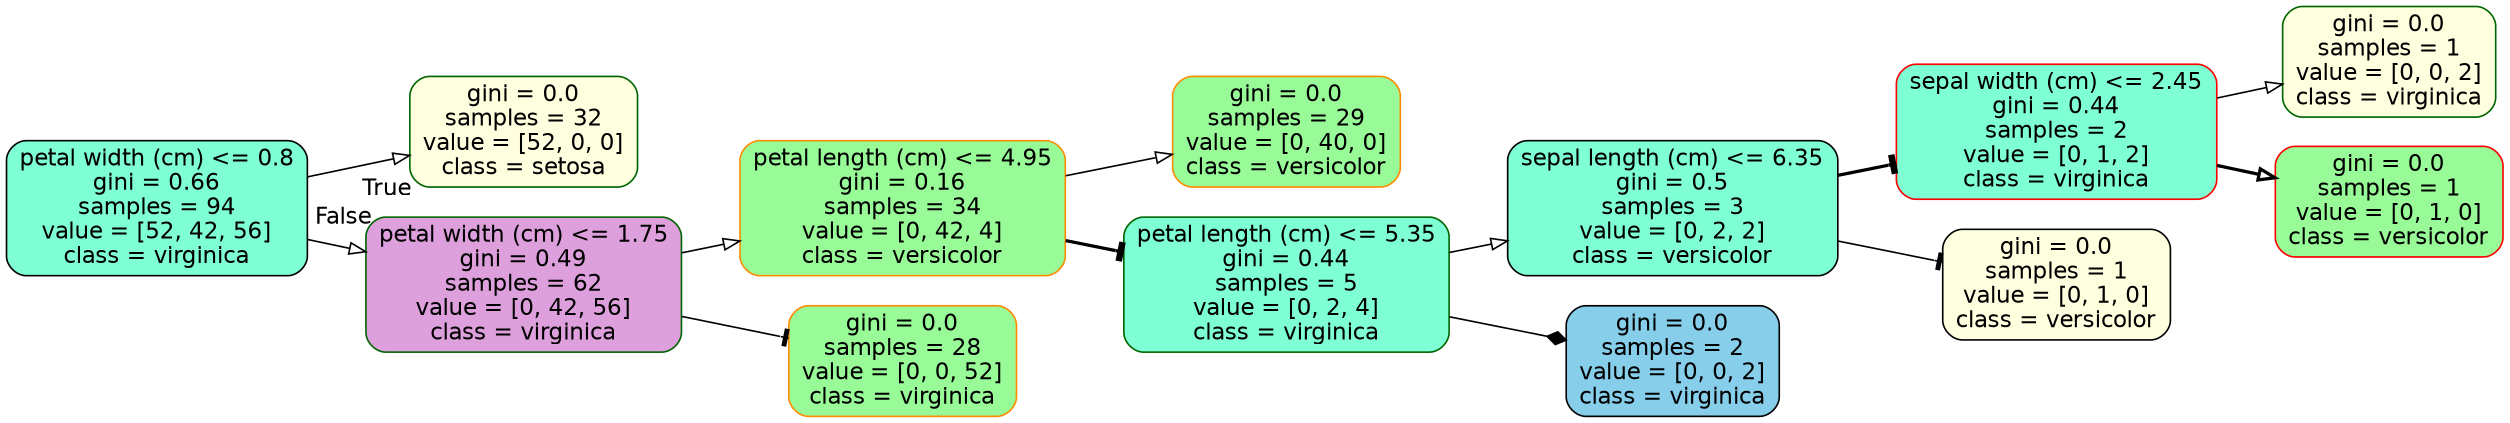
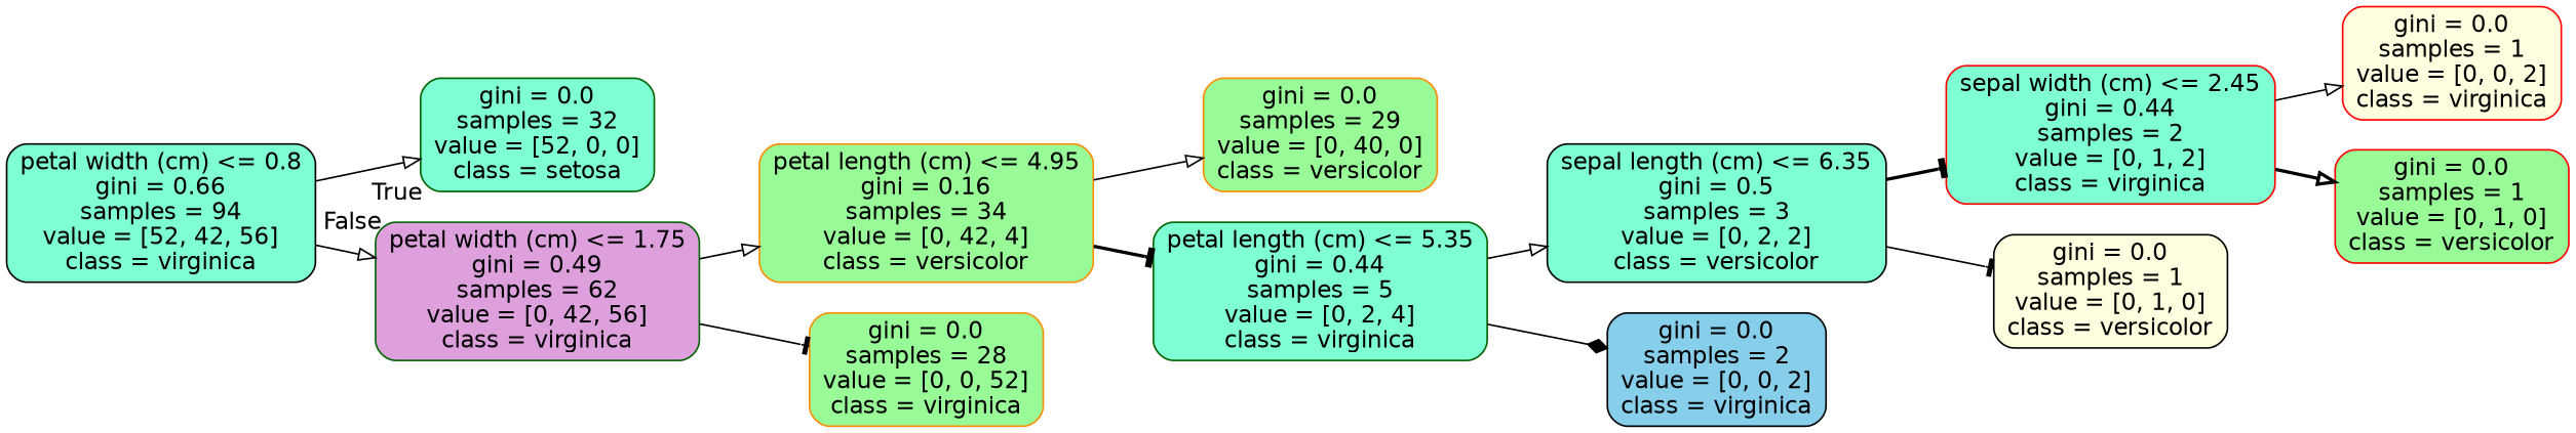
  digraph {
    rankdir=LR
    node [color=black fillcolor=aquamarine fontname=helvetica shape=box style="filled, rounded"]
    edge [arrowhead=onormal fontname=helvetica style=solid]
    n1 [label="petal width (cm) <= 0.8\ngini = 0.66\nsamples = 94\nvalue = [52, 42, 56]\nclass = virginica"]
-   n2 [color=darkgreen fillcolor=lightyellow label="gini = 0.0\nsamples = 32\nvalue = [52, 0, 0]\nclass = setosa"]
+   n2 [color=darkgreen label="gini = 0.0\nsamples = 32\nvalue = [52, 0, 0]\nclass = setosa"]
    n3 [color=darkgreen fillcolor=plum label="petal width (cm) <= 1.75\ngini = 0.49\nsamples = 62\nvalue = [0, 42, 56]\nclass = virginica"]
    n4 [color=darkorange fillcolor=palegreen label="petal length (cm) <= 4.95\ngini = 0.16\nsamples = 34\nvalue = [0, 42, 4]\nclass = versicolor"]
    n5 [color=darkorange fillcolor=palegreen label="gini = 0.0\nsamples = 28\nvalue = [0, 0, 52]\nclass = virginica"]
    n6 [color=darkorange fillcolor=palegreen label="gini = 0.0\nsamples = 29\nvalue = [0, 40, 0]\nclass = versicolor"]
    n7 [color=darkgreen label="petal length (cm) <= 5.35\ngini = 0.44\nsamples = 5\nvalue = [0, 2, 4]\nclass = virginica"]
    n8 [label="sepal length (cm) <= 6.35\ngini = 0.5\nsamples = 3\nvalue = [0, 2, 2]\nclass = versicolor"]
    n9 [fillcolor=skyblue label="gini = 0.0\nsamples = 2\nvalue = [0, 0, 2]\nclass = virginica"]
    n10 [color=red label="sepal width (cm) <= 2.45\ngini = 0.44\nsamples = 2\nvalue = [0, 1, 2]\nclass = virginica"]
    n11 [fillcolor=lightyellow label="gini = 0.0\nsamples = 1\nvalue = [0, 1, 0]\nclass = versicolor"]
-   n12 [color=darkgreen fillcolor=lightyellow label="gini = 0.0\nsamples = 1\nvalue = [0, 0, 2]\nclass = virginica"]
+   n12 [color=red fillcolor=lightyellow label="gini = 0.0\nsamples = 1\nvalue = [0, 0, 2]\nclass = virginica"]
    n13 [color=red fillcolor=palegreen label="gini = 0.0\nsamples = 1\nvalue = [0, 1, 0]\nclass = versicolor"]
    n1 -> n2 [headlabel=True labelangle=45 labeldistance=2.5]
    n1 -> n3 [headlabel=False labelangle=-45 labeldistance=2.5]
    n3 -> n4
    n3 -> n5 [arrowhead=tee]
    n4 -> n6
    n4 -> n7 [arrowhead=tee style=bold]
    n7 -> n8
    n7 -> n9 [arrowhead=diamond]
    n8 -> n10 [arrowhead=tee style=bold]
    n8 -> n11 [arrowhead=tee]
    n10 -> n12
    n10 -> n13 [style=bold]
  }
